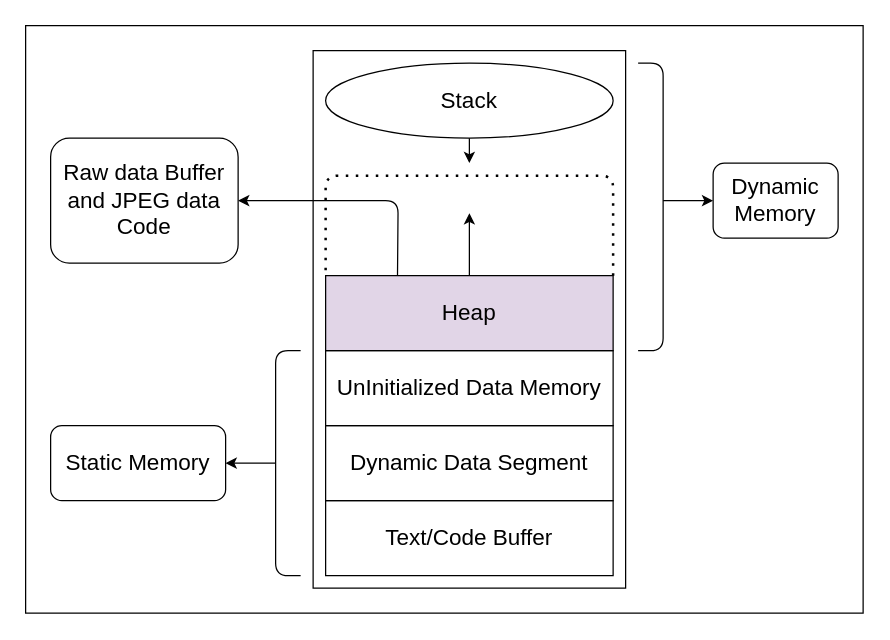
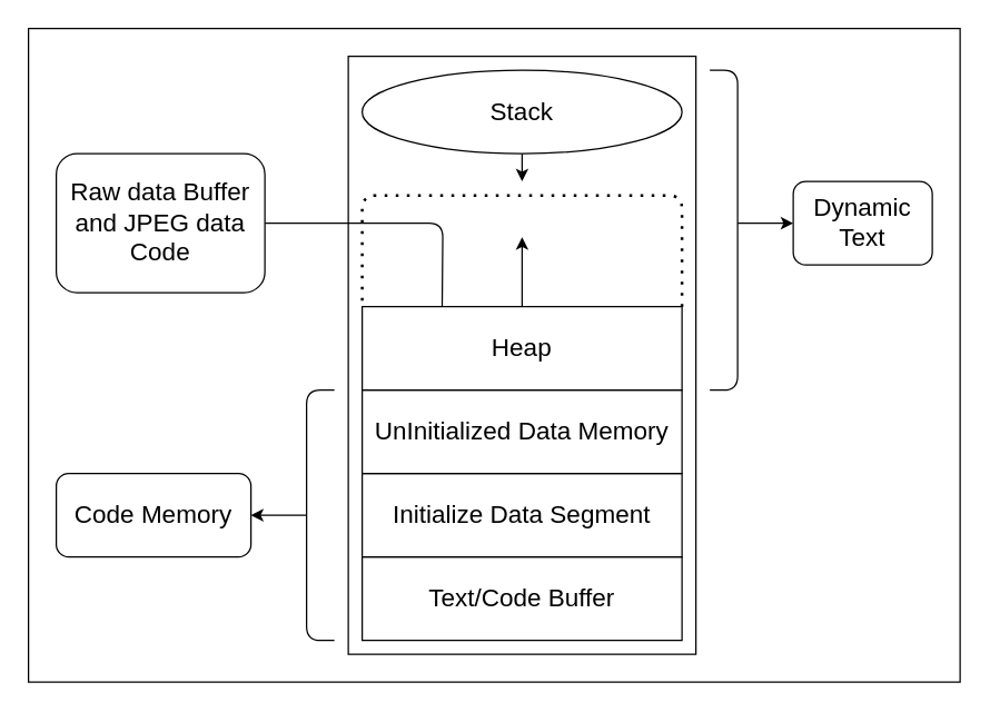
  <mxCell id="0" />
  <mxCell id="1" parent="0" />
  <mxCell id="2" value="" style="rounded=0;whiteSpace=wrap;html=1;" vertex="1" parent="1"><mxGeometry x="20" y="20" width="670" height="470" as="geometry" /></mxCell>
  <mxCell id="3" value="" style="rounded=0;whiteSpace=wrap;html=1;" vertex="1" parent="1"><mxGeometry x="250" y="40" width="250" height="430" as="geometry" /></mxCell>
  <mxCell id="4" value="&lt;font style=&quot;font-size: 18px&quot;&gt;Text/Code Buffer&lt;/font&gt;" style="rounded=0;whiteSpace=wrap;html=1;" vertex="1" parent="1"><mxGeometry x="260" y="400" width="230" height="60" as="geometry" /></mxCell>
- <mxCell id="5" value="&lt;font style=&quot;font-size: 18px&quot;&gt;Dynamic Data Segment&lt;/font&gt;" style="rounded=0;whiteSpace=wrap;html=1;" vertex="1" parent="1"><mxGeometry x="260" y="340" width="230" height="60" as="geometry" /></mxCell>
+ <mxCell id="5" value="&lt;font style=&quot;font-size: 18px&quot;&gt;Initialize Data Segment&lt;/font&gt;" style="rounded=0;whiteSpace=wrap;html=1;" vertex="1" parent="1"><mxGeometry x="260" y="340" width="230" height="60" as="geometry" /></mxCell>
  <mxCell id="6" value="&lt;font style=&quot;font-size: 18px&quot;&gt;UnInitialized Data Memory&lt;/font&gt;" style="rounded=0;whiteSpace=wrap;html=1;" vertex="1" parent="1"><mxGeometry x="260" y="280" width="230" height="60" as="geometry" /></mxCell>
- <mxCell id="7" value="&lt;font style=&quot;font-size: 18px&quot;&gt;Heap&lt;/font&gt;" style="rounded=0;whiteSpace=wrap;html=1;fillColor=#e1d5e7;" vertex="1" parent="1"><mxGeometry x="260" y="220" width="230" height="60" as="geometry" /></mxCell>
+ <mxCell id="7" value="&lt;font style=&quot;font-size: 18px&quot;&gt;Heap&lt;/font&gt;" style="rounded=0;whiteSpace=wrap;html=1;" vertex="1" parent="1"><mxGeometry x="260" y="220" width="230" height="60" as="geometry" /></mxCell>
  <mxCell id="8" value="&lt;font style=&quot;font-size: 18px&quot;&gt;Stack&lt;/font&gt;" style="ellipse;whiteSpace=wrap;html=1;" vertex="1" parent="1"><mxGeometry x="260" y="50" width="230" height="60" as="geometry" /></mxCell>
  <mxCell id="9" value="" style="endArrow=classic;html=1;exitX=0.5;exitY=1;exitDx=0;exitDy=0;" edge="1" parent="1" source="8"><mxGeometry width="50" height="50" relative="1" as="geometry"><mxPoint x="340" y="360" as="sourcePoint" /><mxPoint x="375" y="130" as="targetPoint" /></mxGeometry></mxCell>
  <mxCell id="10" value="" style="endArrow=classic;html=1;exitX=0.5;exitY=0;exitDx=0;exitDy=0;" edge="1" parent="1" source="7"><mxGeometry width="50" height="50" relative="1" as="geometry"><mxPoint x="385" y="170" as="sourcePoint" /><mxPoint x="375" y="170" as="targetPoint" /></mxGeometry></mxCell>
  <mxCell id="11" value="" style="endArrow=none;html=1;" edge="1" parent="1"><mxGeometry width="50" height="50" relative="1" as="geometry"><mxPoint x="240" y="460" as="sourcePoint" /><mxPoint x="240" y="280" as="targetPoint" /><Array as="points"><mxPoint x="220" y="460" /><mxPoint x="220" y="370" /><mxPoint x="220" y="280" /></Array></mxGeometry></mxCell>
  <mxCell id="12" value="" style="endArrow=classic;html=1;" edge="1" parent="1"><mxGeometry width="50" height="50" relative="1" as="geometry"><mxPoint x="220" y="370" as="sourcePoint" /><mxPoint x="180" y="370" as="targetPoint" /></mxGeometry></mxCell>
- <mxCell id="13" value="&lt;font style=&quot;font-size: 18px&quot;&gt;Static Memory&lt;/font&gt;" style="rounded=1;whiteSpace=wrap;html=1;" vertex="1" parent="1"><mxGeometry x="40" y="340" width="140" height="60" as="geometry" /></mxCell>
+ <mxCell id="13" value="&lt;font style=&quot;font-size: 18px&quot;&gt;Code Memory&lt;/font&gt;" style="rounded=1;whiteSpace=wrap;html=1;" vertex="1" parent="1"><mxGeometry x="40" y="340" width="140" height="60" as="geometry" /></mxCell>
  <mxCell id="14" value="" style="endArrow=none;html=1;" edge="1" parent="1"><mxGeometry width="50" height="50" relative="1" as="geometry"><mxPoint x="510" y="280" as="sourcePoint" /><mxPoint x="510" y="50" as="targetPoint" /><Array as="points"><mxPoint x="530" y="280" /><mxPoint x="530" y="160" /><mxPoint x="530" y="50" /></Array></mxGeometry></mxCell>
  <mxCell id="15" value="" style="endArrow=classic;html=1;" edge="1" parent="1"><mxGeometry width="50" height="50" relative="1" as="geometry"><mxPoint x="530" y="160" as="sourcePoint" /><mxPoint x="570" y="160" as="targetPoint" /></mxGeometry></mxCell>
- <mxCell id="16" value="&lt;font style=&quot;font-size: 18px&quot;&gt;Dynamic Memory&lt;/font&gt;" style="rounded=1;whiteSpace=wrap;html=1;" vertex="1" parent="1"><mxGeometry x="570" y="130" width="100" height="60" as="geometry" /></mxCell>
- <mxCell id="17" value="" style="endArrow=classic;html=1;exitX=0.25;exitY=0;exitDx=0;exitDy=0;entryX=1;entryY=0.5;entryDx=0;entryDy=0;" edge="1" parent="1" source="7" target="18"><mxGeometry width="50" height="50" relative="1" as="geometry"><mxPoint x="140" y="185" as="sourcePoint" /><mxPoint x="190" y="135" as="targetPoint" /><Array as="points"><mxPoint x="318" y="160" /></Array></mxGeometry></mxCell>
+ <mxCell id="16" value="&lt;font style=&quot;font-size: 18px&quot;&gt;Dynamic Text&lt;/font&gt;" style="rounded=1;whiteSpace=wrap;html=1;" vertex="1" parent="1"><mxGeometry x="570" y="130" width="100" height="60" as="geometry" /></mxCell>
+ <mxCell id="17" value="" style="endArrow=none;html=1;exitX=0.25;exitY=0;exitDx=0;exitDy=0;entryX=1;entryY=0.5;entryDx=0;entryDy=0;" edge="1" parent="1" source="7" target="18"><mxGeometry width="50" height="50" relative="1" as="geometry"><mxPoint x="140" y="185" as="sourcePoint" /><mxPoint x="190" y="135" as="targetPoint" /><Array as="points"><mxPoint x="318" y="160" /></Array></mxGeometry></mxCell>
  <mxCell id="18" value="&lt;font style=&quot;font-size: 18px&quot;&gt;Raw data Buffer and JPEG data Code&lt;/font&gt;" style="rounded=1;whiteSpace=wrap;html=1;" vertex="1" parent="1"><mxGeometry x="40" y="110" width="150" height="100" as="geometry" /></mxCell>
  <mxCell id="19" value="" style="endArrow=none;dashed=1;html=1;dashPattern=1 3;strokeWidth=2;entryX=0;entryY=0;entryDx=0;entryDy=0;exitX=1;exitY=0;exitDx=0;exitDy=0;" edge="1" parent="1" source="7" target="7"><mxGeometry width="50" height="50" relative="1" as="geometry"><mxPoint x="350" y="240" as="sourcePoint" /><mxPoint x="400" y="190" as="targetPoint" /><Array as="points"><mxPoint x="490" y="140" /><mxPoint x="375" y="140" /><mxPoint x="260" y="140" /></Array></mxGeometry></mxCell>
